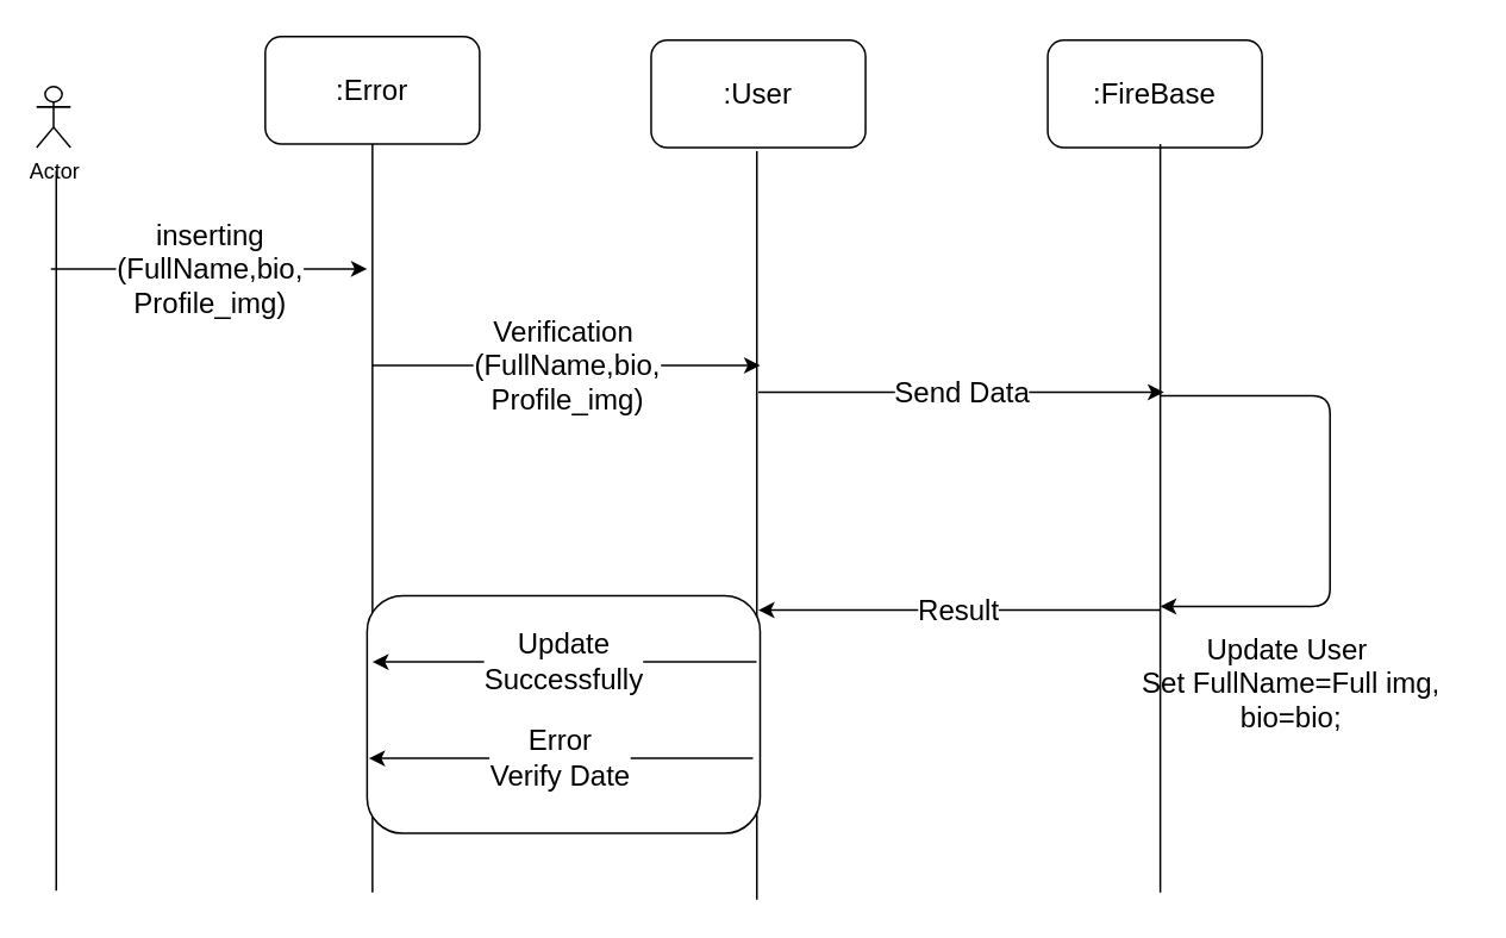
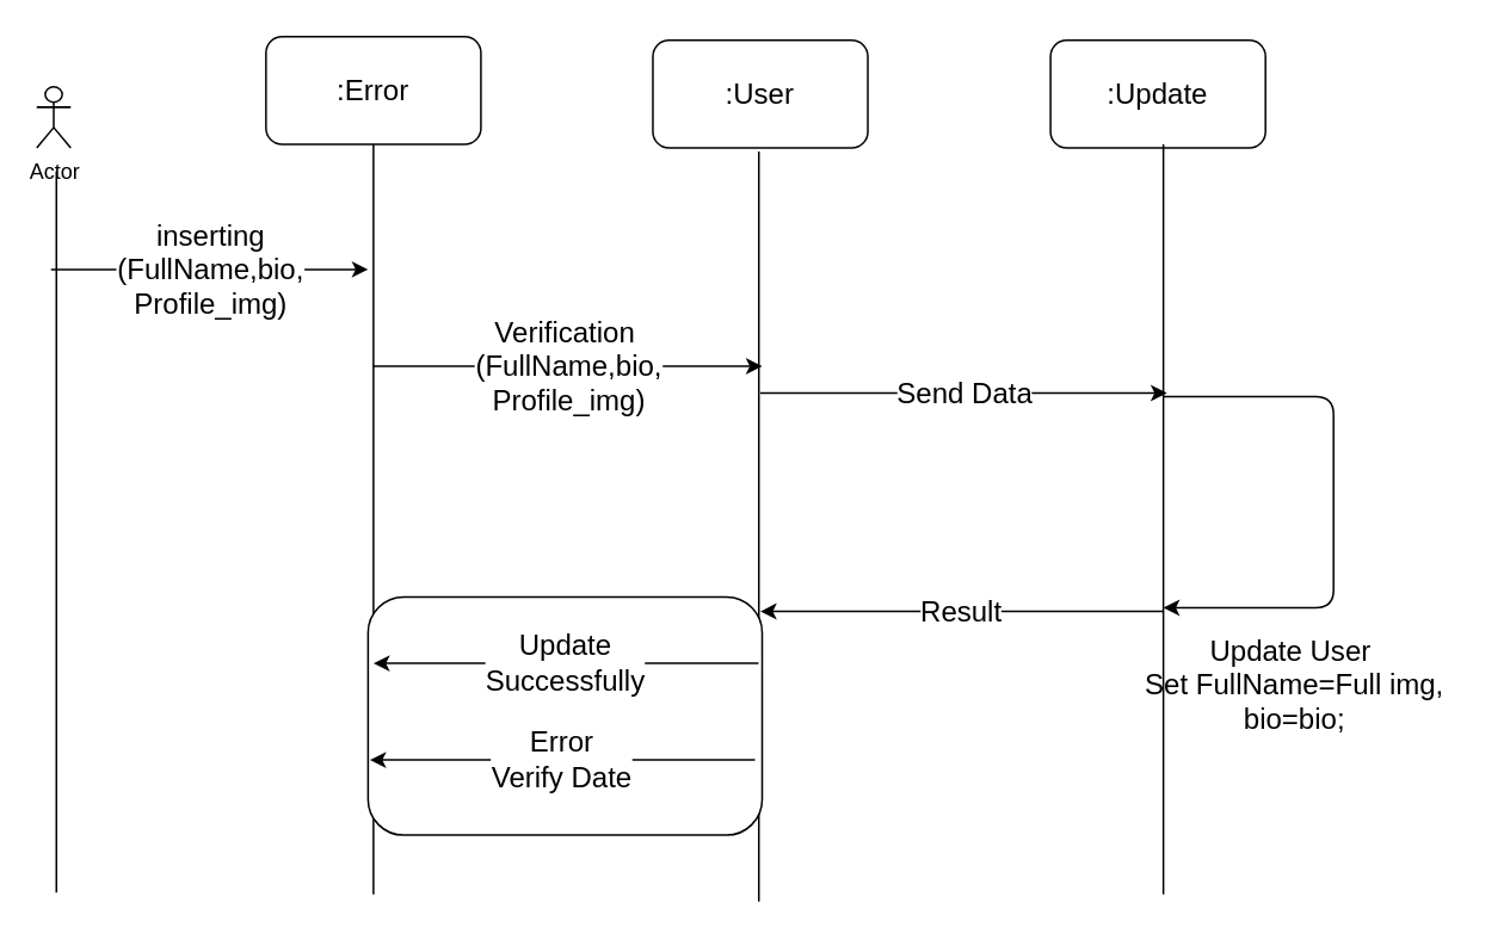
  <mxCell id="0" />
  <mxCell id="1" parent="0" />
  <mxCell id="2" value="Actor" style="shape=umlActor;verticalLabelPosition=bottom;verticalAlign=top;html=1;outlineConnect=0;fillStyle=auto;" vertex="1" parent="1"><mxGeometry x="20" y="48" width="19" height="34" as="geometry" /></mxCell>
  <mxCell id="3" value="" style="endArrow=none;html=1;" edge="1" parent="1"><mxGeometry width="50" height="50" relative="1" as="geometry"><mxPoint x="31" y="498" as="sourcePoint" /><mxPoint x="31" y="95" as="targetPoint" /></mxGeometry></mxCell>
  <mxCell id="4" value="&lt;font style=&quot;font-size: 16px;&quot;&gt;:Error&lt;/font&gt;" style="rounded=1;whiteSpace=wrap;html=1;fillStyle=auto;" vertex="1" parent="1"><mxGeometry x="148" y="20" width="120" height="60" as="geometry" /></mxCell>
  <mxCell id="5" value="&lt;font style=&quot;font-size: 16px;&quot;&gt;:User&lt;/font&gt;" style="rounded=1;whiteSpace=wrap;html=1;fillStyle=auto;" vertex="1" parent="1"><mxGeometry x="364" y="22" width="120" height="60" as="geometry" /></mxCell>
- <mxCell id="6" value="&lt;font style=&quot;font-size: 16px;&quot;&gt;:FireBase&lt;/font&gt;" style="rounded=1;whiteSpace=wrap;html=1;fillStyle=auto;" vertex="1" parent="1"><mxGeometry x="586" y="22" width="120" height="60" as="geometry" /></mxCell>
+ <mxCell id="6" value="&lt;font style=&quot;font-size: 16px;&quot;&gt;:Update&lt;/font&gt;" style="rounded=1;whiteSpace=wrap;html=1;fillStyle=auto;" vertex="1" parent="1"><mxGeometry x="586" y="22" width="120" height="60" as="geometry" /></mxCell>
  <mxCell id="7" value="" style="endArrow=none;html=1;entryX=0.5;entryY=1;entryDx=0;entryDy=0;" edge="1" parent="1" target="4"><mxGeometry width="50" height="50" relative="1" as="geometry"><mxPoint x="208" y="499" as="sourcePoint" /><mxPoint x="484" y="186" as="targetPoint" /></mxGeometry></mxCell>
  <mxCell id="8" value="" style="endArrow=none;html=1;entryX=0.5;entryY=1;entryDx=0;entryDy=0;" edge="1" parent="1"><mxGeometry width="50" height="50" relative="1" as="geometry"><mxPoint x="423.17" y="503" as="sourcePoint" /><mxPoint x="423.17" y="84" as="targetPoint" /></mxGeometry></mxCell>
  <mxCell id="9" value="" style="endArrow=none;html=1;entryX=0.5;entryY=1;entryDx=0;entryDy=0;" edge="1" parent="1"><mxGeometry width="50" height="50" relative="1" as="geometry"><mxPoint x="649" y="499" as="sourcePoint" /><mxPoint x="649" y="80" as="targetPoint" /></mxGeometry></mxCell>
  <mxCell id="10" value="&lt;span style=&quot;font-size: 16px;&quot;&gt;inserting&lt;br&gt;(FullName,bio,&lt;br&gt;Profile_img)&lt;br&gt;&lt;/span&gt;" style="endArrow=classic;html=1;" edge="1" parent="1"><mxGeometry width="50" height="50" relative="1" as="geometry"><mxPoint x="28" y="150" as="sourcePoint" /><mxPoint x="205" y="150" as="targetPoint" /><Array as="points" /></mxGeometry></mxCell>
  <mxCell id="11" value="Verification&amp;nbsp;&lt;br&gt;(FullName,bio,&lt;br&gt;Profile_img)" style="endArrow=classic;html=1;fontSize=16;" edge="1" parent="1"><mxGeometry width="50" height="50" relative="1" as="geometry"><mxPoint x="208" y="204" as="sourcePoint" /><mxPoint x="425" y="204" as="targetPoint" /></mxGeometry></mxCell>
  <mxCell id="12" value="" style="endArrow=classic;html=1;fontSize=16;" edge="1" parent="1"><mxGeometry x="-0.544" width="50" height="50" relative="1" as="geometry"><mxPoint x="649" y="221" as="sourcePoint" /><mxPoint x="649" y="339" as="targetPoint" /><Array as="points"><mxPoint x="744" y="221" /><mxPoint x="744" y="339" /></Array><mxPoint x="1" as="offset" /></mxGeometry></mxCell>
  <mxCell id="13" value="Result" style="endArrow=classic;html=1;fontSize=16;" edge="1" parent="1"><mxGeometry width="50" height="50" relative="1" as="geometry"><mxPoint x="649" y="341" as="sourcePoint" /><mxPoint x="424" y="341" as="targetPoint" /></mxGeometry></mxCell>
  <mxCell id="14" value="" style="rounded=1;whiteSpace=wrap;html=1;fillStyle=auto;fontSize=16;" vertex="1" parent="1"><mxGeometry x="205" y="333" width="220" height="133" as="geometry" /></mxCell>
  <mxCell id="15" value="Update &lt;br&gt;Successfully" style="endArrow=classic;html=1;fontSize=16;" edge="1" parent="1"><mxGeometry width="50" height="50" relative="1" as="geometry"><mxPoint x="423" y="370" as="sourcePoint" /><mxPoint x="208" y="370" as="targetPoint" /><Array as="points"><mxPoint x="286" y="370" /></Array></mxGeometry></mxCell>
  <mxCell id="16" value="Error &lt;br&gt;Verify Date" style="endArrow=classic;html=1;fontSize=16;" edge="1" parent="1"><mxGeometry width="50" height="50" relative="1" as="geometry"><mxPoint x="421" y="424" as="sourcePoint" /><mxPoint x="206" y="424" as="targetPoint" /></mxGeometry></mxCell>
  <mxCell id="17" value="Send Data" style="endArrow=classic;html=1;fontSize=16;" edge="1" parent="1"><mxGeometry width="50" height="50" relative="1" as="geometry"><mxPoint x="424" y="219" as="sourcePoint" /><mxPoint x="651" y="219" as="targetPoint" /></mxGeometry></mxCell>
  <mxCell id="18" value="Update User&amp;nbsp;&lt;br&gt;Set FullName=Full img,&lt;br&gt;bio=bio;" style="text;html=1;align=center;verticalAlign=middle;resizable=0;points=[];autosize=1;strokeColor=none;fillColor=none;fontSize=16;" vertex="1" parent="1"><mxGeometry x="622" y="347" width="199" height="70" as="geometry" /></mxCell>
